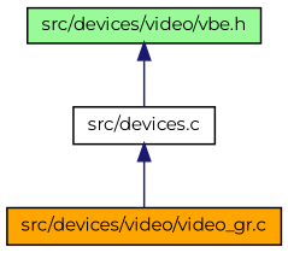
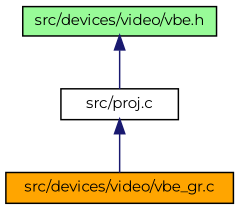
  digraph {
    fontname=Montserrat
    node [color=black fontname=Montserrat fontsize=10 shape=record style=filled]
    edge [color=midnightblue dir=back fontname=Montserrat fontsize=10 labelfontname=Helvetica labelfontsize=10 style=solid]
    n1 [fillcolor=palegreen fontcolor=black height=0.2 label="src/devices/video/vbe.h" width=0.4]
-   n2 [fillcolor=white height=0.2 label="src/devices.c" width=0.4]
-   n3 [fillcolor=orange height=0.2 label="src/devices/video/video_gr.c" width=0.4]
+   n2 [fillcolor=white height=0.2 label="src/proj.c" width=0.4]
+   n3 [fillcolor=orange height=0.2 label="src/devices/video/vbe_gr.c" width=0.4]
    n1 -> n2
    n2 -> n3
  }
